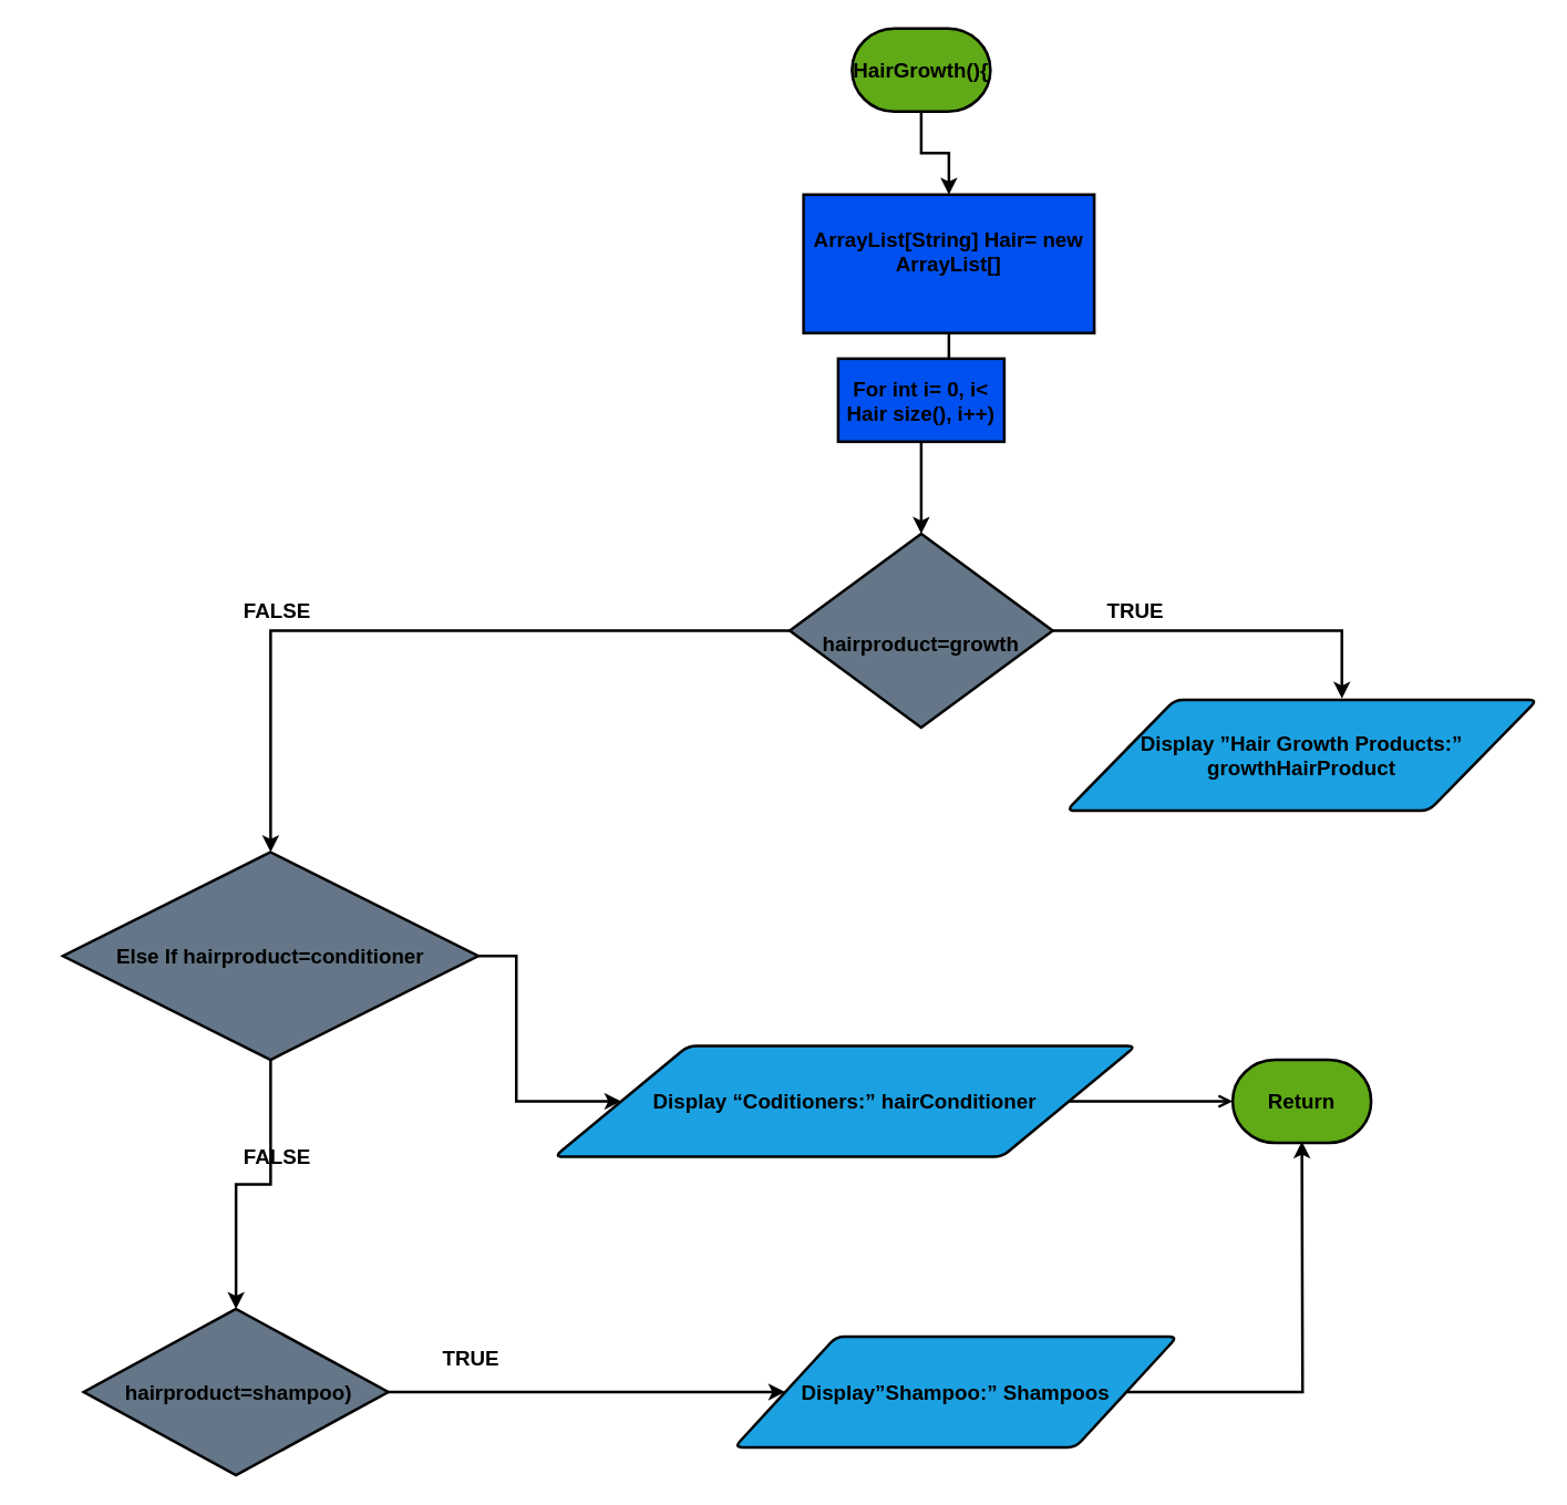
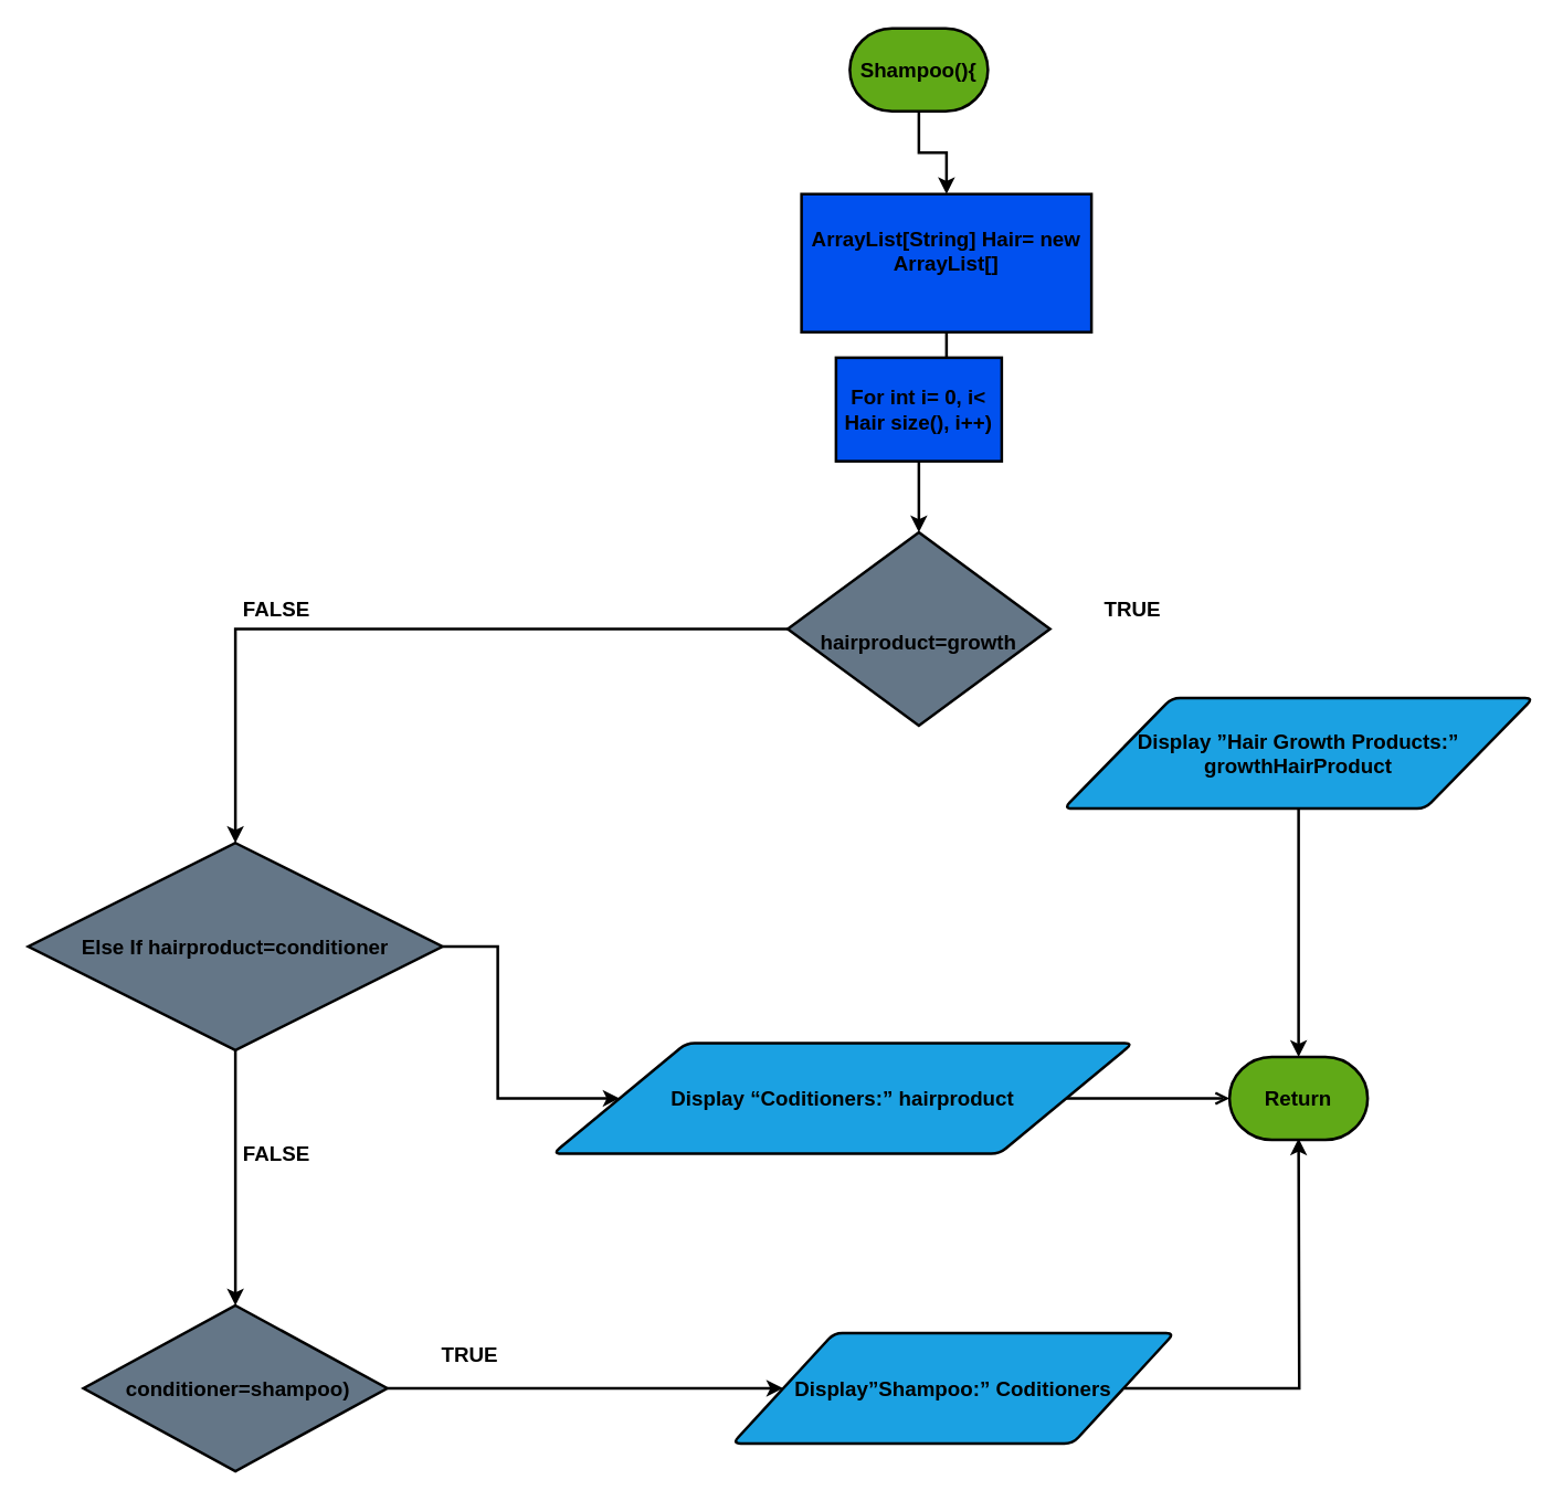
  <mxCell id="0" />
  <mxCell id="1" parent="0" />
  <mxCell id="2" style="edgeStyle=orthogonalEdgeStyle;rounded=0;orthogonalLoop=1;jettySize=auto;html=1;entryX=0.5;entryY=0;entryDx=0;entryDy=0;strokeWidth=2;fontSize=15;fontStyle=1;" edge="1" parent="1" source="3" target="5"><mxGeometry relative="1" as="geometry" /></mxCell>
- <mxCell id="3" value="&lt;p class=&quot;MsoNormal&quot; style=&quot;font-size: 15px;&quot;&gt;HairGrowth(){&lt;/p&gt;" style="strokeWidth=2;html=1;shape=mxgraph.flowchart.terminator;whiteSpace=wrap;fontSize=15;fontStyle=1;fillColor=#60a917;" vertex="1" parent="1"><mxGeometry x="615" y="20" width="100" height="60" as="geometry" /></mxCell>
+ <mxCell id="3" value="&lt;p class=&quot;MsoNormal&quot; style=&quot;font-size: 15px;&quot;&gt;Shampoo(){&lt;/p&gt;" style="strokeWidth=2;html=1;shape=mxgraph.flowchart.terminator;whiteSpace=wrap;fontSize=15;fontStyle=1;fillColor=#60a917;" vertex="1" parent="1"><mxGeometry x="615" y="20" width="100" height="60" as="geometry" /></mxCell>
  <mxCell id="4" value="" style="edgeStyle=orthogonalEdgeStyle;rounded=0;orthogonalLoop=1;jettySize=auto;html=1;strokeWidth=2;fontSize=15;fontStyle=1;" edge="1" parent="1" source="5" target="7"><mxGeometry relative="1" as="geometry" /></mxCell>
  <mxCell id="5" value="&lt;p class=&quot;MsoNormal&quot; style=&quot;font-size: 15px;&quot;&gt;&lt;br style=&quot;font-size: 15px;&quot;&gt;&lt;/p&gt;&lt;p class=&quot;MsoNormal&quot; style=&quot;font-size: 15px;&quot;&gt;&lt;span style=&quot;font-size: 15px;&quot;&gt;ArrayList[String] Hair= new ArrayList[]&lt;/span&gt;&lt;br style=&quot;font-size: 15px;&quot;&gt;&lt;/p&gt;&lt;p class=&quot;MsoNormal&quot; style=&quot;font-size: 15px;&quot;&gt;&lt;br style=&quot;font-size: 15px;&quot;&gt;&lt;br style=&quot;font-size: 15px;&quot;&gt;&lt;/p&gt;" style="rounded=0;whiteSpace=wrap;html=1;strokeWidth=2;fontSize=15;fontStyle=1;fillColor=#0050ef;" vertex="1" parent="1"><mxGeometry x="580" y="140" width="210" height="100" as="geometry" /></mxCell>
  <mxCell id="6" style="edgeStyle=orthogonalEdgeStyle;rounded=0;orthogonalLoop=1;jettySize=auto;html=1;entryX=0.5;entryY=0;entryDx=0;entryDy=0;entryPerimeter=0;strokeWidth=2;fontSize=15;fontStyle=1;" edge="1" parent="1" source="7" target="10"><mxGeometry relative="1" as="geometry" /></mxCell>
- <mxCell id="7" value="&lt;span style=&quot;font-size: 15px&quot;&gt;For int i= 0, i&amp;lt; Hair size(), i++)&lt;/span&gt;" style="rounded=0;whiteSpace=wrap;html=1;strokeWidth=2;fontSize=15;fontStyle=1;fillColor=#0050ef;" vertex="1" parent="1"><mxGeometry x="605" y="258.5" width="120" height="60" as="geometry" /></mxCell>
- <mxCell id="8" style="edgeStyle=orthogonalEdgeStyle;rounded=0;orthogonalLoop=1;jettySize=auto;html=1;entryX=0.585;entryY=-0.012;entryDx=0;entryDy=0;entryPerimeter=0;strokeWidth=2;fontSize=15;fontStyle=1;" edge="1" parent="1" source="10" target="12"><mxGeometry relative="1" as="geometry" /></mxCell>
+ <mxCell id="7" value="&lt;span style=&quot;font-size: 15px&quot;&gt;For int i= 0, i&amp;lt; Hair size(), i++)&lt;/span&gt;" style="rounded=0;whiteSpace=wrap;html=1;strokeWidth=2;fontSize=15;fontStyle=1;fillColor=#0050ef;" vertex="1" parent="1"><mxGeometry x="605" y="258.5" width="120" height="75" as="geometry" /></mxCell>
  <mxCell id="9" style="edgeStyle=orthogonalEdgeStyle;rounded=0;orthogonalLoop=1;jettySize=auto;html=1;entryX=0.5;entryY=0;entryDx=0;entryDy=0;entryPerimeter=0;strokeWidth=2;fontSize=15;fontStyle=1;" edge="1" parent="1" source="10" target="15"><mxGeometry relative="1" as="geometry" /></mxCell>
  <mxCell id="10" value="&lt;span style=&quot;font-size: 15px; line-height: 107%; font-family: calibri, sans-serif;&quot;&gt;&lt;br style=&quot;font-size: 15px;&quot;&gt;hairproduct=growth&lt;/span&gt;" style="strokeWidth=2;html=1;shape=mxgraph.flowchart.decision;whiteSpace=wrap;fontSize=15;fontStyle=1;fillColor=#647687;" vertex="1" parent="1"><mxGeometry x="570" y="385" width="190" height="140" as="geometry" /></mxCell>
+ <mxCell id="11" style="edgeStyle=orthogonalEdgeStyle;rounded=0;orthogonalLoop=1;jettySize=auto;html=1;entryX=0.5;entryY=0;entryDx=0;entryDy=0;entryPerimeter=0;strokeWidth=2;fontSize=15;fontStyle=1;" edge="1" parent="1" source="12" target="22"><mxGeometry relative="1" as="geometry" /></mxCell>
  <mxCell id="12" value="&lt;p class=&quot;MsoNormal&quot; style=&quot;font-size: 15px;&quot;&gt;Display ”Hair Growth Products:” growthHairProduct&lt;/p&gt;" style="shape=parallelogram;html=1;strokeWidth=2;perimeter=parallelogramPerimeter;whiteSpace=wrap;rounded=1;arcSize=12;size=0.23;fontSize=15;fontStyle=1;fillColor=#1ba1e2;" vertex="1" parent="1"><mxGeometry x="770" y="505" width="340" height="80" as="geometry" /></mxCell>
  <mxCell id="13" style="edgeStyle=orthogonalEdgeStyle;rounded=0;orthogonalLoop=1;jettySize=auto;html=1;entryX=0.5;entryY=0;entryDx=0;entryDy=0;entryPerimeter=0;strokeWidth=2;fontSize=15;fontStyle=1;" edge="1" parent="1" source="15" target="19"><mxGeometry relative="1" as="geometry" /></mxCell>
  <mxCell id="14" style="edgeStyle=orthogonalEdgeStyle;rounded=0;orthogonalLoop=1;jettySize=auto;html=1;entryX=0;entryY=0.5;entryDx=0;entryDy=0;strokeWidth=2;fontSize=15;fontStyle=1;" edge="1" parent="1" source="15" target="17"><mxGeometry relative="1" as="geometry"><mxPoint x="660" y="580" as="targetPoint" /></mxGeometry></mxCell>
- <mxCell id="15" value="&lt;p class=&quot;MsoNormal&quot; style=&quot;font-size: 15px;&quot;&gt;Else If hairproduct=conditioner&lt;/p&gt;" style="strokeWidth=2;html=1;shape=mxgraph.flowchart.decision;whiteSpace=wrap;fontSize=15;fontStyle=1;fillColor=#647687;" vertex="1" parent="1"><mxGeometry x="45" y="615" width="300" height="150" as="geometry" /></mxCell>
+ <mxCell id="15" value="&lt;p class=&quot;MsoNormal&quot; style=&quot;font-size: 15px;&quot;&gt;Else If hairproduct=conditioner&lt;/p&gt;" style="strokeWidth=2;html=1;shape=mxgraph.flowchart.decision;whiteSpace=wrap;fontSize=15;fontStyle=1;fillColor=#647687;" vertex="1" parent="1"><mxGeometry x="20" y="610" width="300" height="150" as="geometry" /></mxCell>
  <mxCell id="16" style="edgeStyle=orthogonalEdgeStyle;rounded=0;orthogonalLoop=1;jettySize=auto;html=1;entryX=0;entryY=0.5;entryDx=0;entryDy=0;entryPerimeter=0;strokeWidth=2;fontSize=15;fontStyle=1;endArrow=open;" edge="1" parent="1" source="17" target="22"><mxGeometry relative="1" as="geometry" /></mxCell>
- <mxCell id="17" value="&lt;p class=&quot;MsoNormal&quot; style=&quot;font-size: 15px;&quot;&gt;Display “Coditioners:” hairConditioner&lt;/p&gt;" style="shape=parallelogram;html=1;strokeWidth=2;perimeter=parallelogramPerimeter;whiteSpace=wrap;rounded=1;arcSize=12;size=0.23;fontSize=15;fontStyle=1;fillColor=#1ba1e2;" vertex="1" parent="1"><mxGeometry x="400" y="755" width="420" height="80" as="geometry" /></mxCell>
+ <mxCell id="17" value="&lt;p class=&quot;MsoNormal&quot; style=&quot;font-size: 15px;&quot;&gt;Display “Coditioners:” hairproduct&lt;/p&gt;" style="shape=parallelogram;html=1;strokeWidth=2;perimeter=parallelogramPerimeter;whiteSpace=wrap;rounded=1;arcSize=12;size=0.23;fontSize=15;fontStyle=1;fillColor=#1ba1e2;" vertex="1" parent="1"><mxGeometry x="400" y="755" width="420" height="80" as="geometry" /></mxCell>
  <mxCell id="18" style="edgeStyle=orthogonalEdgeStyle;rounded=0;orthogonalLoop=1;jettySize=auto;html=1;entryX=0;entryY=0.5;entryDx=0;entryDy=0;strokeWidth=2;fontSize=15;fontStyle=1;" edge="1" parent="1" source="19" target="21"><mxGeometry relative="1" as="geometry" /></mxCell>
- <mxCell id="19" value="&lt;p class=&quot;MsoNormal&quot; style=&quot;font-size: 15px;&quot;&gt;&amp;nbsp;hairproduct=shampoo)&lt;/p&gt;" style="strokeWidth=2;html=1;shape=mxgraph.flowchart.decision;whiteSpace=wrap;fontSize=15;fontStyle=1;fillColor=#647687;" vertex="1" parent="1"><mxGeometry x="60" y="945" width="220" height="120" as="geometry" /></mxCell>
+ <mxCell id="19" value="&lt;p class=&quot;MsoNormal&quot; style=&quot;font-size: 15px;&quot;&gt;&amp;nbsp;conditioner=shampoo)&lt;/p&gt;" style="strokeWidth=2;html=1;shape=mxgraph.flowchart.decision;whiteSpace=wrap;fontSize=15;fontStyle=1;fillColor=#647687;" vertex="1" parent="1"><mxGeometry x="60" y="945" width="220" height="120" as="geometry" /></mxCell>
  <mxCell id="20" style="edgeStyle=orthogonalEdgeStyle;rounded=0;orthogonalLoop=1;jettySize=auto;html=1;entryX=0.5;entryY=1;entryDx=0;entryDy=0;entryPerimeter=0;strokeWidth=2;fontSize=15;fontStyle=1;exitX=1;exitY=0.5;exitDx=0;exitDy=0;" edge="1" parent="1" source="21"><mxGeometry relative="1" as="geometry"><mxPoint x="820" y="1010" as="sourcePoint" /><mxPoint x="940" y="824" as="targetPoint" /></mxGeometry></mxCell>
- <mxCell id="21" value="&lt;p class=&quot;MsoNormal&quot; style=&quot;font-size: 15px;&quot;&gt;Display”Shampoo:” Shampoos&lt;/p&gt;" style="shape=parallelogram;html=1;strokeWidth=2;perimeter=parallelogramPerimeter;whiteSpace=wrap;rounded=1;arcSize=12;size=0.23;fontSize=15;fontStyle=1;fillColor=#1ba1e2;" vertex="1" parent="1"><mxGeometry x="530" y="965" width="320" height="80" as="geometry" /></mxCell>
+ <mxCell id="21" value="&lt;p class=&quot;MsoNormal&quot; style=&quot;font-size: 15px;&quot;&gt;Display”Shampoo:” Coditioners&lt;/p&gt;" style="shape=parallelogram;html=1;strokeWidth=2;perimeter=parallelogramPerimeter;whiteSpace=wrap;rounded=1;arcSize=12;size=0.23;fontSize=15;fontStyle=1;fillColor=#1ba1e2;" vertex="1" parent="1"><mxGeometry x="530" y="965" width="320" height="80" as="geometry" /></mxCell>
  <mxCell id="22" value="Return" style="strokeWidth=2;html=1;shape=mxgraph.flowchart.terminator;whiteSpace=wrap;fontSize=15;fontStyle=1;fillColor=#60a917;" vertex="1" parent="1"><mxGeometry x="890" y="765" width="100" height="60" as="geometry" /></mxCell>
  <mxCell id="23" value="&lt;b&gt;&lt;font style=&quot;font-size: 15px&quot;&gt;TRUE&lt;/font&gt;&lt;/b&gt;" style="text;html=1;strokeColor=none;fillColor=none;align=center;verticalAlign=middle;whiteSpace=wrap;rounded=0;fontColor=#000000;" vertex="1" parent="1"><mxGeometry x="800" y="430" width="40" height="20" as="geometry" /></mxCell>
  <mxCell id="24" value="&lt;b&gt;&lt;font style=&quot;font-size: 15px&quot;&gt;FALSE&lt;/font&gt;&lt;/b&gt;" style="text;html=1;strokeColor=none;fillColor=none;align=center;verticalAlign=middle;whiteSpace=wrap;rounded=0;fontColor=#000000;" vertex="1" parent="1"><mxGeometry x="180" y="430" width="40" height="20" as="geometry" /></mxCell>
  <mxCell id="25" value="&lt;b&gt;&lt;font style=&quot;font-size: 15px&quot;&gt;TRUE&lt;/font&gt;&lt;/b&gt;" style="text;html=1;strokeColor=none;fillColor=none;align=center;verticalAlign=middle;whiteSpace=wrap;rounded=0;fontColor=#000000;" vertex="1" parent="1"><mxGeometry x="320" y="970" width="40" height="20" as="geometry" /></mxCell>
  <mxCell id="26" value="&lt;b&gt;&lt;font style=&quot;font-size: 15px&quot;&gt;FALSE&lt;/font&gt;&lt;/b&gt;" style="text;html=1;strokeColor=none;fillColor=none;align=center;verticalAlign=middle;whiteSpace=wrap;rounded=0;fontColor=#000000;" vertex="1" parent="1"><mxGeometry x="180" y="825" width="40" height="20" as="geometry" /></mxCell>
